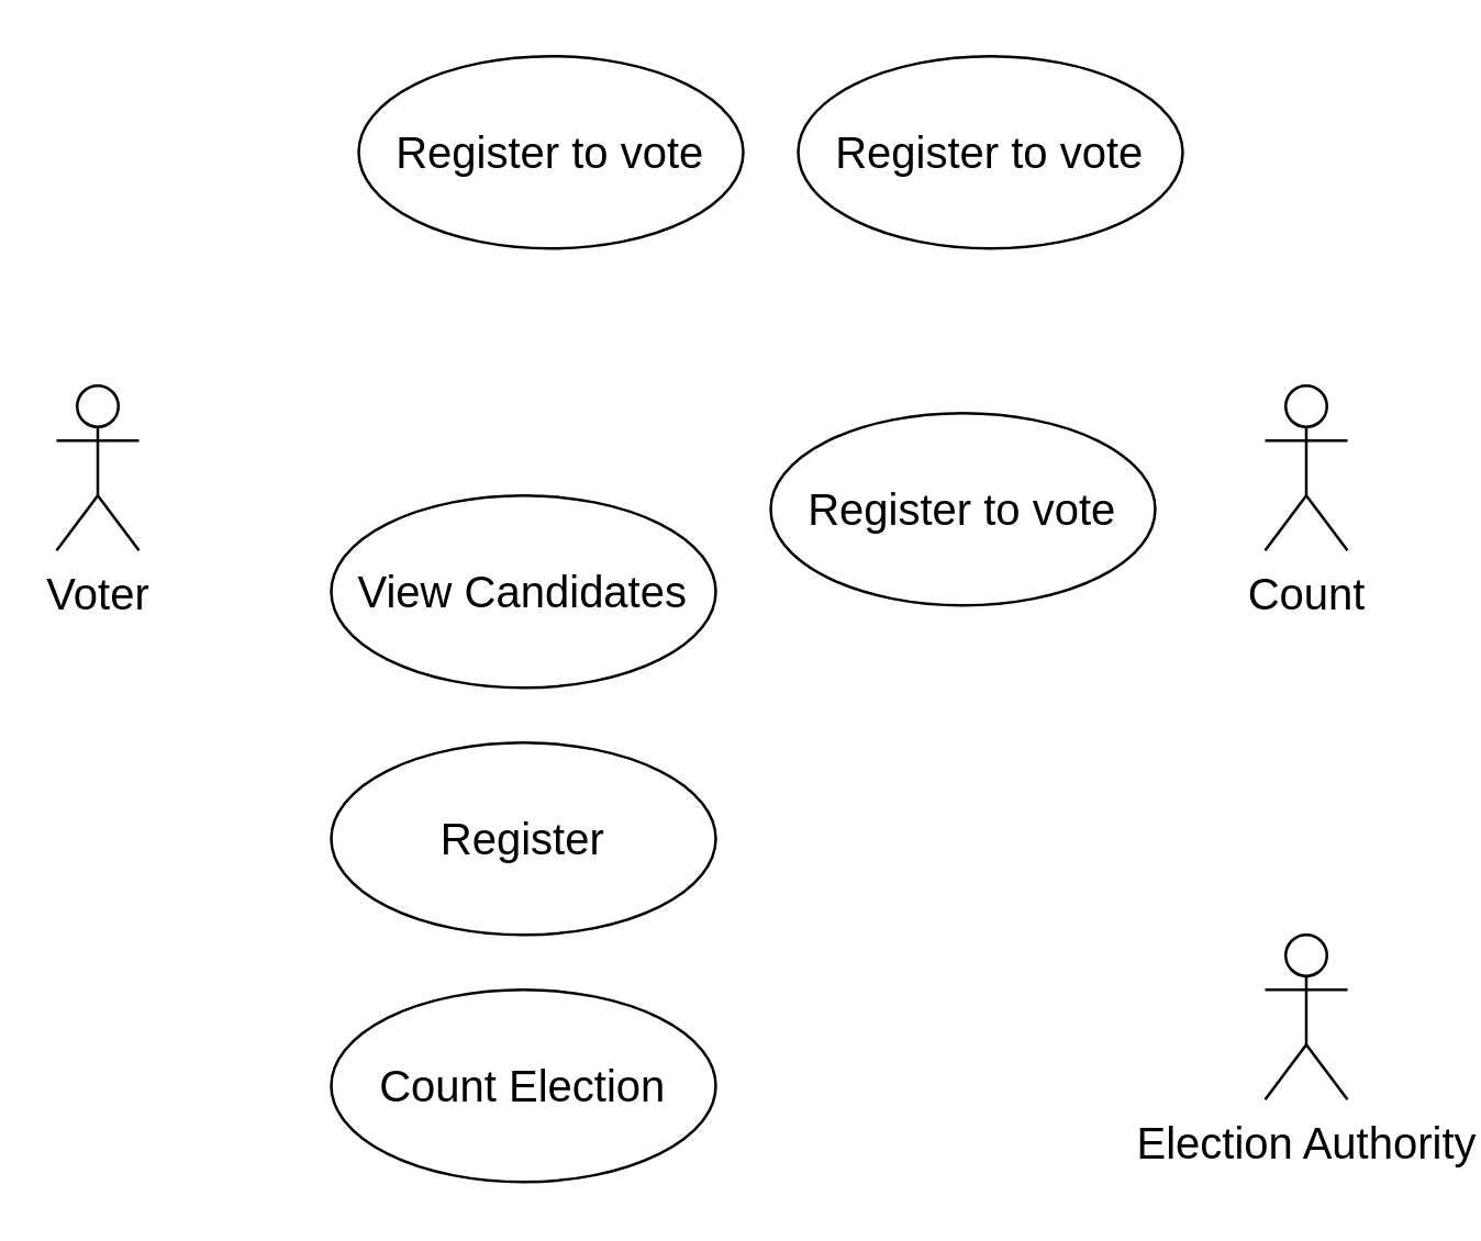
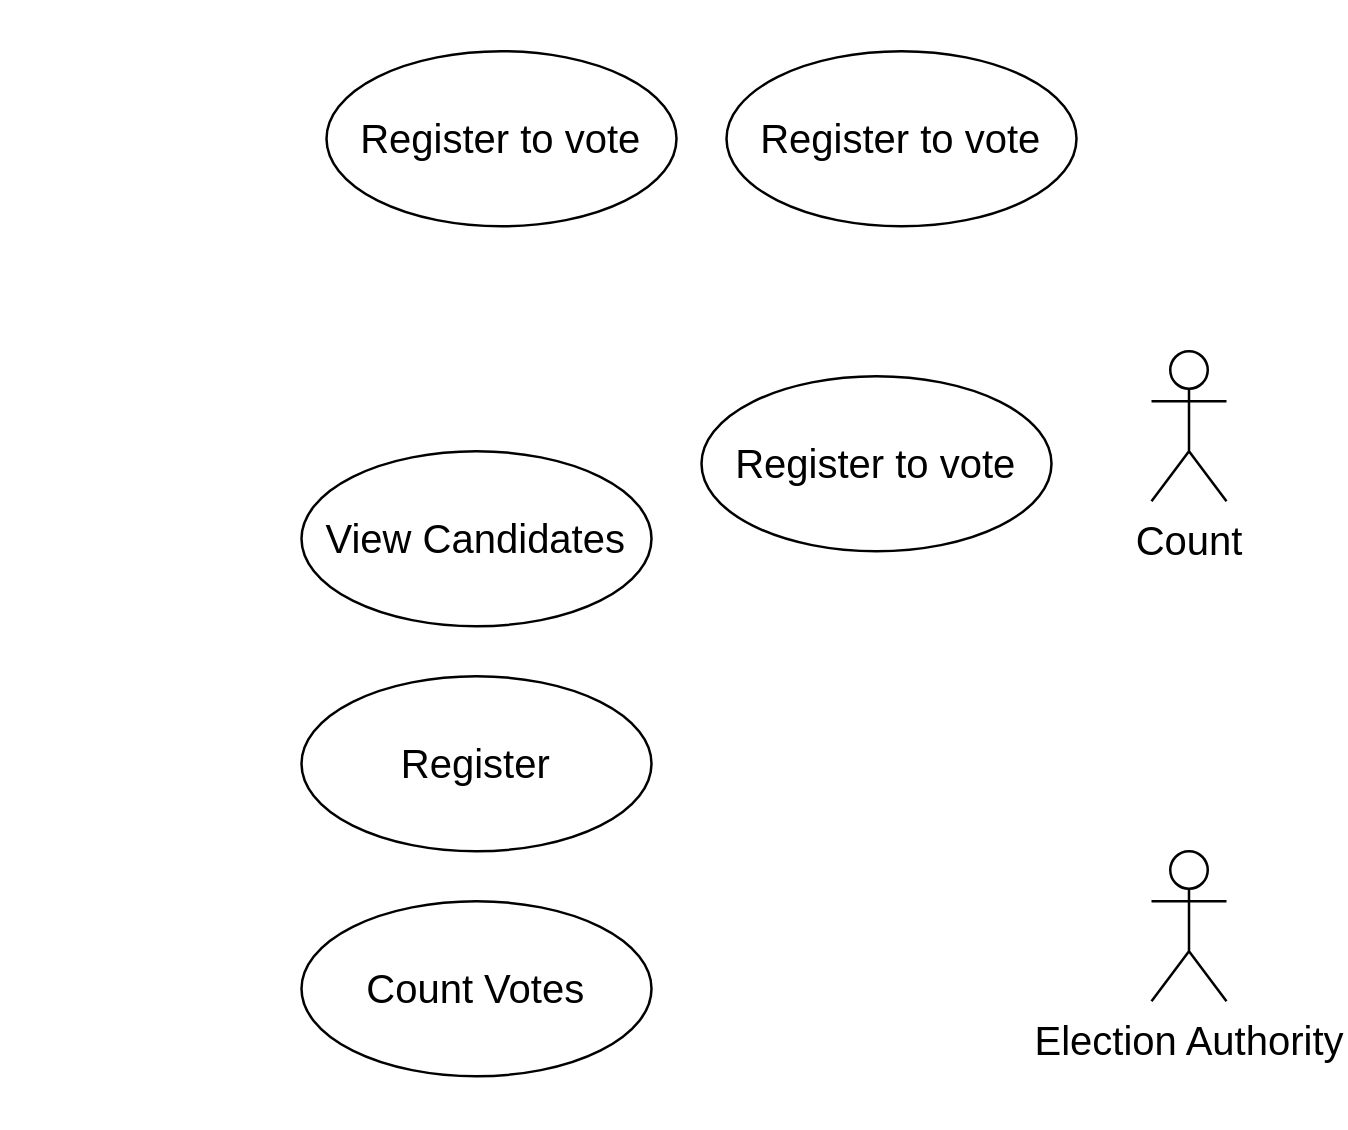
  <mxCell id="0" />
  <mxCell id="1" parent="0" />
- <mxCell id="2" value="Voter" style="shape=umlActor;html=1;verticalLabelPosition=bottom;verticalAlign=top;align=center;fontSize=16;" vertex="1" parent="1"><mxGeometry x="20" y="140" width="30" height="60" as="geometry" /></mxCell>
  <mxCell id="3" value="Register to vote" style="ellipse;whiteSpace=wrap;html=1;fontSize=16;" vertex="1" parent="1"><mxGeometry x="130" y="20" width="140" height="70" as="geometry" /></mxCell>
  <mxCell id="4" value="Count" style="shape=umlActor;html=1;verticalLabelPosition=bottom;verticalAlign=top;align=center;fontSize=16;" vertex="1" parent="1"><mxGeometry x="460" y="140" width="30" height="60" as="geometry" /></mxCell>
  <mxCell id="5" value="View Candidates" style="ellipse;whiteSpace=wrap;html=1;fontSize=16;" vertex="1" parent="1"><mxGeometry x="120" y="180" width="140" height="70" as="geometry" /></mxCell>
  <mxCell id="6" value="Register" style="ellipse;whiteSpace=wrap;html=1;fontSize=16;" vertex="1" parent="1"><mxGeometry x="120" y="270" width="140" height="70" as="geometry" /></mxCell>
- <mxCell id="7" value="Count Election" style="ellipse;whiteSpace=wrap;html=1;fontSize=16;" vertex="1" parent="1"><mxGeometry x="120" y="360" width="140" height="70" as="geometry" /></mxCell>
+ <mxCell id="7" value="Count Votes" style="ellipse;whiteSpace=wrap;html=1;fontSize=16;" vertex="1" parent="1"><mxGeometry x="120" y="360" width="140" height="70" as="geometry" /></mxCell>
  <mxCell id="8" value="Register to vote" style="ellipse;whiteSpace=wrap;html=1;fontSize=16;" vertex="1" parent="1"><mxGeometry x="280" y="150" width="140" height="70" as="geometry" /></mxCell>
  <mxCell id="9" value="Election Authority" style="shape=umlActor;html=1;verticalLabelPosition=bottom;verticalAlign=top;align=center;fontSize=16;" vertex="1" parent="1"><mxGeometry x="460" y="340" width="30" height="60" as="geometry" /></mxCell>
  <mxCell id="10" value="Register to vote" style="ellipse;whiteSpace=wrap;html=1;fontSize=16;" vertex="1" parent="1"><mxGeometry x="290" y="20" width="140" height="70" as="geometry" /></mxCell>
